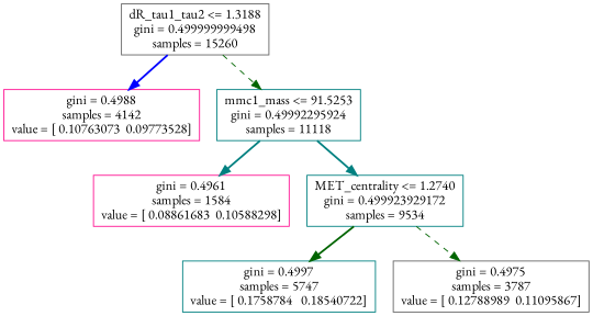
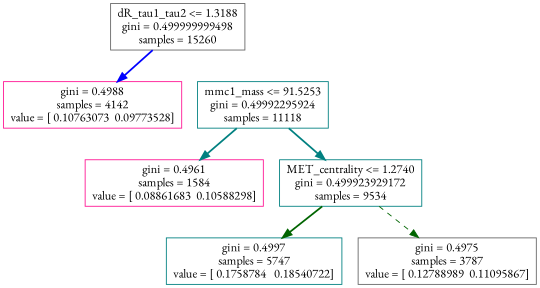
  digraph {
    fontname="EB Garamond"
    node [shape=box color=teal fontname="EB Garamond"]
    edge [color=darkgreen style=bold fontname="EB Garamond"]
    n1 [label="dR_tau1_tau2 <= 1.3188\ngini = 0.499999999498\nsamples = 15260" color=gray40]
    n2 [label="gini = 0.4988\nsamples = 4142\nvalue = [ 0.10763073  0.09773528]" color=deeppink]
    n3 [label="mmc1_mass <= 91.5253\ngini = 0.49992295924\nsamples = 11118"]
    n4 [label="gini = 0.4961\nsamples = 1584\nvalue = [ 0.08861683  0.10588298]" color=deeppink]
    n5 [label="MET_centrality <= 1.2740\ngini = 0.499923929172\nsamples = 9534"]
    n6 [label="gini = 0.4997\nsamples = 5747\nvalue = [ 0.1758784   0.18540722]"]
    n7 [label="gini = 0.4975\nsamples = 3787\nvalue = [ 0.12788989  0.11095867]" color=gray40]
    n1 -> n2 [color=blue]
-   n1 -> n3 [style=dashed]
    n3 -> n4 [color=teal]
    n3 -> n5 [color=teal]
    n5 -> n6
    n5 -> n7 [style=dashed]
  }
